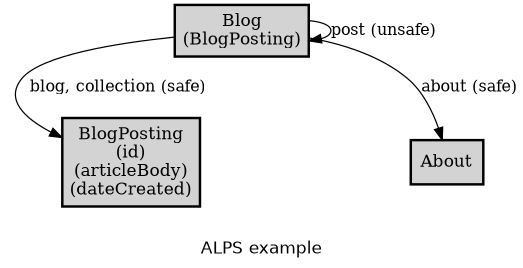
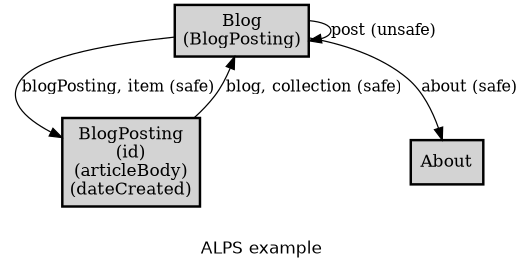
  digraph {
    fontname=Helvetica
    label="ALPS example"
    labelloc=b
    node [fillcolor=lightgray margin=0.02 shape=box style="bold,filled"]
    edge [fontsize=13]
    n1 [label=<<table cellspacing="0" cellpadding="5" border="0"><tr><td>Blog<br />(BlogPosting)<br /></td></tr></table>>]
    n2 [label=<<table cellspacing="0" cellpadding="5" border="0"><tr><td>BlogPosting<br />(id)<br />(articleBody)<br />(dateCreated)<br /></td></tr></table>>]
    About [margin=""]
    n1 -> n1 [label="post (unsafe)"]
-   n1 -> n2 [label="blog, collection (safe)"]
+   n1 -> n2 [label="blogPosting, item (safe)"]
    n1 -> About [label="about (safe)"]
+   n2 -> n1 [label="blog, collection (safe)"]
  }
